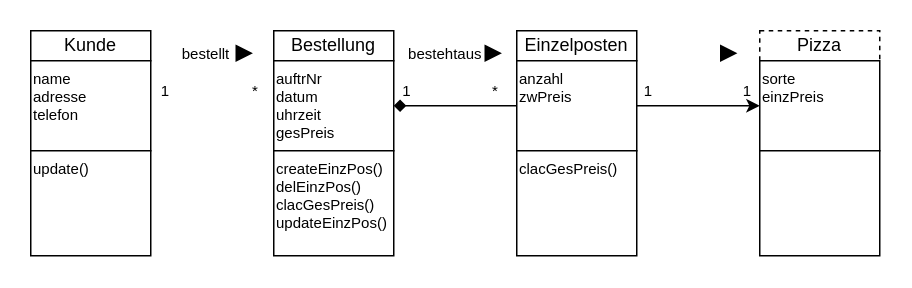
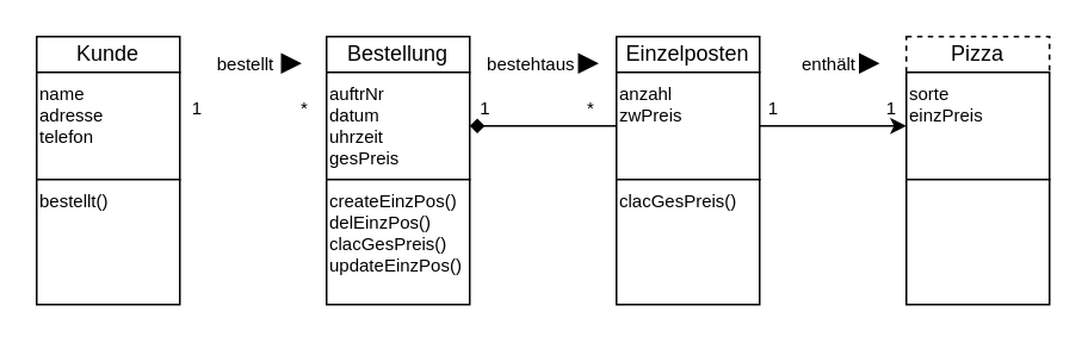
  <mxCell id="0" />
  <mxCell id="1" parent="0" />
  <mxCell id="2" value="Kunde" style="rounded=0;whiteSpace=wrap;html=1;" vertex="1" parent="1"><mxGeometry x="20" y="20" width="80" height="20" as="geometry" /></mxCell>
  <mxCell id="3" value="&lt;div style=&quot;font-size: 10px;&quot;&gt;name&lt;/div&gt;&lt;div style=&quot;font-size: 10px;&quot;&gt;adresse&lt;/div&gt;&lt;div style=&quot;font-size: 10px;&quot; align=&quot;left&quot;&gt;telefon&lt;br style=&quot;font-size: 10px;&quot;&gt;&lt;/div&gt;" style="rounded=0;whiteSpace=wrap;html=1;align=left;verticalAlign=top;fontSize=10;" vertex="1" parent="1"><mxGeometry x="20" y="40" width="80" height="60" as="geometry" /></mxCell>
- <mxCell id="4" value="update()" style="rounded=0;whiteSpace=wrap;html=1;fontSize=10;align=left;verticalAlign=top;" vertex="1" parent="1"><mxGeometry x="20" y="100" width="80" height="70" as="geometry" /></mxCell>
+ <mxCell id="4" value="bestellt()" style="rounded=0;whiteSpace=wrap;html=1;fontSize=10;align=left;verticalAlign=top;" vertex="1" parent="1"><mxGeometry x="20" y="100" width="80" height="70" as="geometry" /></mxCell>
  <mxCell id="5" value="Bestellung" style="rounded=0;whiteSpace=wrap;html=1;" vertex="1" parent="1"><mxGeometry x="182" y="20" width="80" height="20" as="geometry" /></mxCell>
  <mxCell id="6" value="&lt;div style=&quot;font-size: 10px&quot;&gt;auftrNr&lt;/div&gt;&lt;div style=&quot;font-size: 10px&quot;&gt;datum&lt;/div&gt;&lt;div style=&quot;font-size: 10px&quot;&gt;uhrzeit&lt;/div&gt;&lt;div style=&quot;font-size: 10px&quot;&gt;gesPreis&lt;br style=&quot;font-size: 10px&quot;&gt;&lt;/div&gt;" style="rounded=0;whiteSpace=wrap;html=1;align=left;verticalAlign=top;fontSize=10;" vertex="1" parent="1"><mxGeometry x="182" y="40" width="80" height="60" as="geometry" /></mxCell>
  <mxCell id="7" value="&lt;div&gt;createEinzPos()&lt;/div&gt;&lt;div&gt;delEinzPos()&lt;br&gt;&lt;/div&gt;&lt;div&gt;clacGesPreis()&lt;br&gt;&lt;/div&gt;&lt;div&gt;updateEinzPos()&lt;br&gt;&lt;/div&gt;" style="rounded=0;whiteSpace=wrap;html=1;fontSize=10;verticalAlign=top;align=left;" vertex="1" parent="1"><mxGeometry x="182" y="100" width="80" height="70" as="geometry" /></mxCell>
  <mxCell id="8" value="Einzelposten" style="rounded=0;whiteSpace=wrap;html=1;" vertex="1" parent="1"><mxGeometry x="344" y="20" width="80" height="20" as="geometry" /></mxCell>
  <mxCell id="9" value="&lt;div style=&quot;font-size: 10px&quot; align=&quot;left&quot;&gt;&lt;font style=&quot;font-size: 10px&quot;&gt;anzahl&lt;/font&gt;&lt;/div&gt;&lt;div style=&quot;font-size: 10px&quot;&gt;&lt;font style=&quot;font-size: 10px&quot;&gt;zwPreis&lt;br style=&quot;font-size: 10px&quot;&gt;&lt;/font&gt;&lt;/div&gt;" style="rounded=0;whiteSpace=wrap;html=1;fontSize=10;align=left;verticalAlign=top;" vertex="1" parent="1"><mxGeometry x="344" y="40" width="80" height="60" as="geometry" /></mxCell>
  <mxCell id="10" value="clacGesPreis()" style="rounded=0;whiteSpace=wrap;html=1;verticalAlign=top;align=left;fontSize=10;" vertex="1" parent="1"><mxGeometry x="344" y="100" width="80" height="70" as="geometry" /></mxCell>
  <mxCell id="11" value="Pizza" style="rounded=0;whiteSpace=wrap;html=1;dashed=1;" vertex="1" parent="1"><mxGeometry x="506" y="20" width="80" height="20" as="geometry" /></mxCell>
  <mxCell id="12" value="&lt;div style=&quot;font-size: 10px;&quot;&gt;sorte&lt;/div&gt;&lt;div style=&quot;font-size: 10px;&quot;&gt;einzPreis&lt;br style=&quot;font-size: 10px;&quot;&gt;&lt;/div&gt;" style="rounded=0;whiteSpace=wrap;html=1;fontSize=10;align=left;verticalAlign=top;" vertex="1" parent="1"><mxGeometry x="506" y="40" width="80" height="60" as="geometry" /></mxCell>
  <mxCell id="13" value="" style="rounded=0;whiteSpace=wrap;html=1;" vertex="1" parent="1"><mxGeometry x="506" y="100" width="80" height="70" as="geometry" /></mxCell>
  <mxCell id="14" value="" style="endArrow=none;html=1;fontSize=10;exitX=1;exitY=0.5;exitDx=0;exitDy=0;entryX=0;entryY=0.5;entryDx=0;entryDy=0;startArrow=diamond;startFill=1;" edge="1" parent="1"><mxGeometry width="50" height="50" relative="1" as="geometry"><mxPoint x="262" y="70" as="sourcePoint" /><mxPoint x="344" y="70" as="targetPoint" /></mxGeometry></mxCell>
  <mxCell id="15" value="" style="endArrow=classic;html=1;fontSize=10;entryX=0;entryY=0.5;entryDx=0;entryDy=0;" edge="1" parent="1" target="12"><mxGeometry width="50" height="50" relative="1" as="geometry"><mxPoint x="424" y="70" as="sourcePoint" /><mxPoint x="494" y="70" as="targetPoint" /></mxGeometry></mxCell>
  <mxCell id="16" value="1" style="text;html=1;strokeColor=none;fillColor=none;align=center;verticalAlign=middle;whiteSpace=wrap;rounded=0;fontSize=10;" vertex="1" parent="1"><mxGeometry x="90" y="50" width="40" height="20" as="geometry" /></mxCell>
  <mxCell id="17" value="*" style="text;html=1;strokeColor=none;fillColor=none;align=center;verticalAlign=middle;whiteSpace=wrap;rounded=0;fontSize=10;" vertex="1" parent="1"><mxGeometry x="150" y="50" width="40" height="20" as="geometry" /></mxCell>
  <mxCell id="18" value="1" style="text;html=1;strokeColor=none;fillColor=none;align=center;verticalAlign=middle;whiteSpace=wrap;rounded=0;fontSize=10;" vertex="1" parent="1"><mxGeometry x="250.5" y="50" width="40" height="20" as="geometry" /></mxCell>
  <mxCell id="19" value="*" style="text;html=1;strokeColor=none;fillColor=none;align=center;verticalAlign=middle;whiteSpace=wrap;rounded=0;fontSize=10;" vertex="1" parent="1"><mxGeometry x="310" y="50" width="40" height="20" as="geometry" /></mxCell>
  <mxCell id="20" value="1" style="text;html=1;strokeColor=none;fillColor=none;align=center;verticalAlign=middle;whiteSpace=wrap;rounded=0;fontSize=10;" vertex="1" parent="1"><mxGeometry x="412" y="50" width="40" height="20" as="geometry" /></mxCell>
  <mxCell id="21" value="1" style="text;html=1;strokeColor=none;fillColor=none;align=center;verticalAlign=middle;whiteSpace=wrap;rounded=0;fontSize=10;" vertex="1" parent="1"><mxGeometry x="478" y="50" width="40" height="20" as="geometry" /></mxCell>
  <mxCell id="22" value="" style="triangle;whiteSpace=wrap;html=1;fontSize=10;align=left;fillColor=#000000;" vertex="1" parent="1"><mxGeometry x="157" y="30" width="10" height="10" as="geometry" /></mxCell>
  <mxCell id="23" value="bestellt" style="text;html=1;strokeColor=none;fillColor=none;align=center;verticalAlign=middle;whiteSpace=wrap;rounded=0;fontSize=10;" vertex="1" parent="1"><mxGeometry x="117" y="25" width="40" height="20" as="geometry" /></mxCell>
  <mxCell id="24" value="" style="triangle;whiteSpace=wrap;html=1;fontSize=10;align=left;fillColor=#000000;" vertex="1" parent="1"><mxGeometry x="323" y="30" width="10" height="10" as="geometry" /></mxCell>
  <mxCell id="25" value="bestehtaus" style="text;html=1;strokeColor=none;fillColor=none;align=right;verticalAlign=middle;whiteSpace=wrap;rounded=0;fontSize=10;" vertex="1" parent="1"><mxGeometry x="283" y="25" width="40" height="20" as="geometry" /></mxCell>
  <mxCell id="26" value="" style="triangle;whiteSpace=wrap;html=1;fontSize=10;align=left;fillColor=#000000;" vertex="1" parent="1"><mxGeometry x="480" y="30" width="10" height="10" as="geometry" /></mxCell>
+ <mxCell id="27" value="enthält" style="text;html=1;strokeColor=none;fillColor=none;align=right;verticalAlign=middle;whiteSpace=wrap;rounded=0;fontSize=10;" vertex="1" parent="1"><mxGeometry x="440" y="25" width="40" height="20" as="geometry" /></mxCell>
